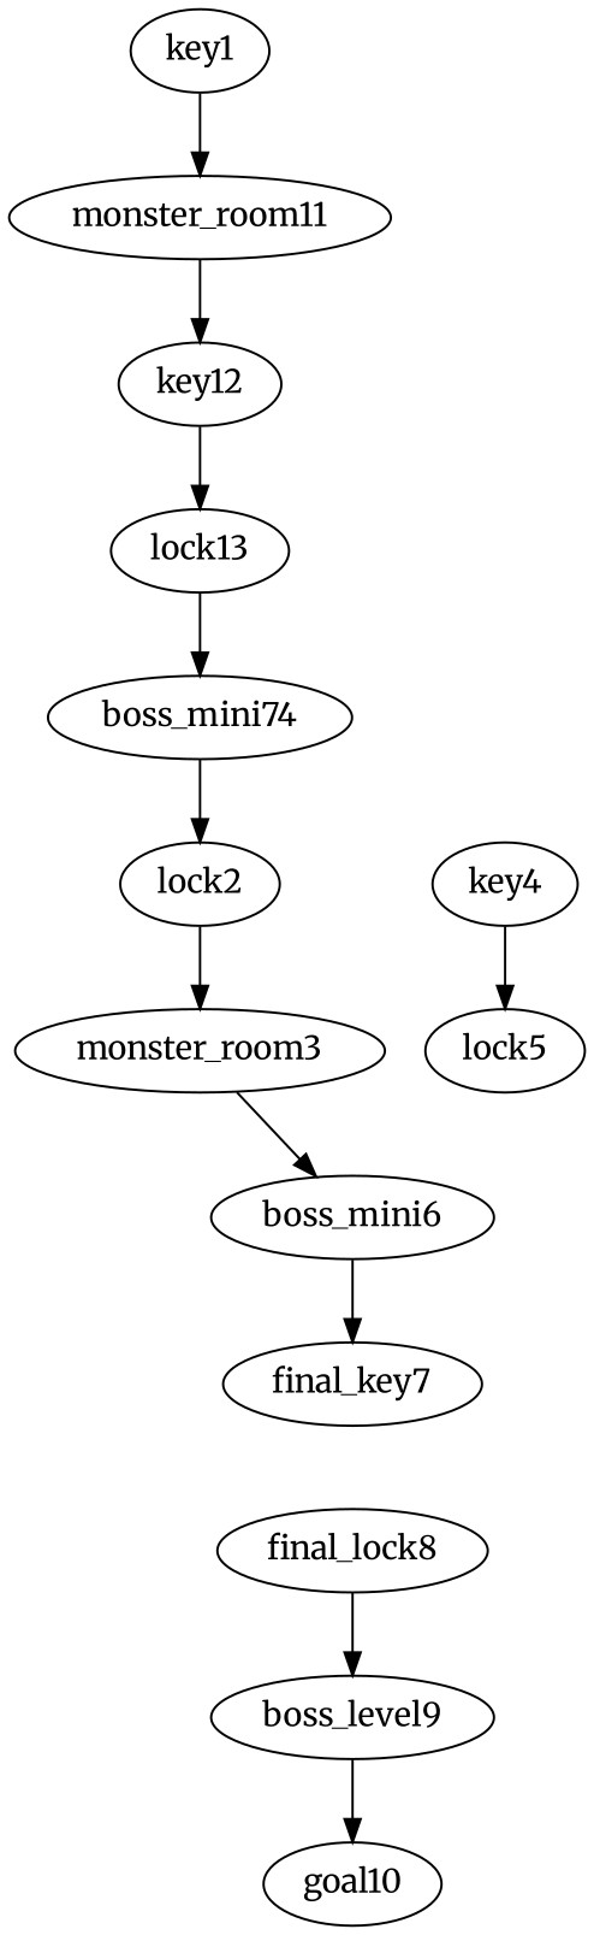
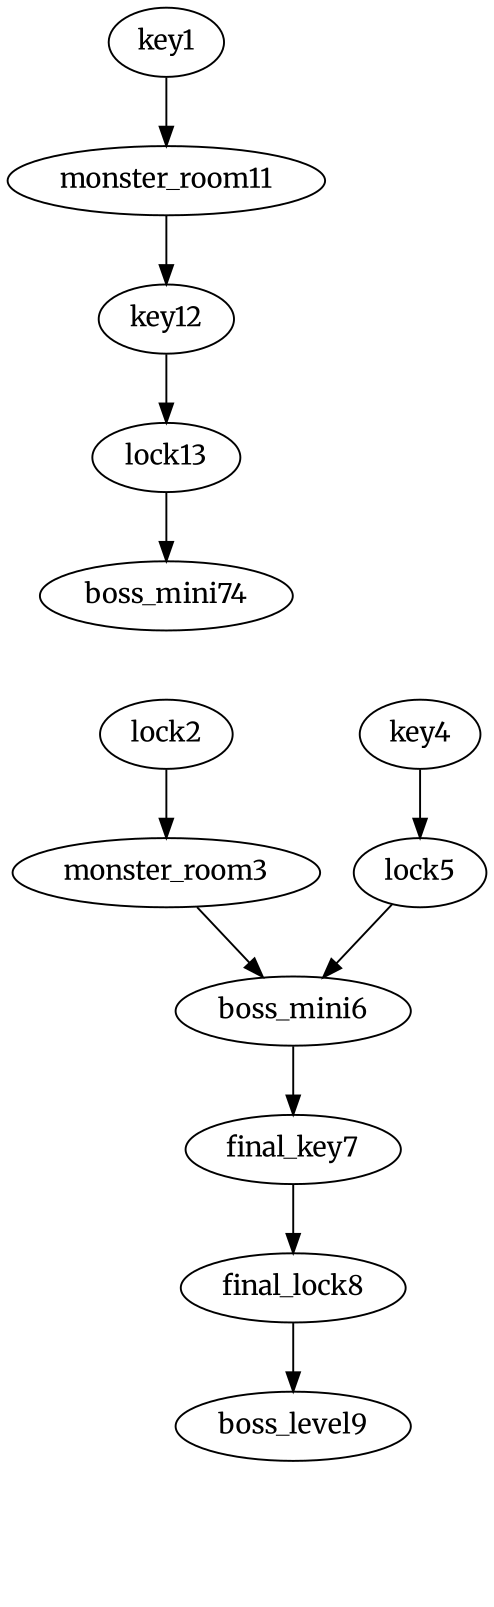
  digraph {
    fontname=Merriweather
    node [fontname=Merriweather]
    edge [fontname=Merriweather]
    key1
    monster_room11
    key12
    lock13
    lock2
    monster_room3
    boss_mini6
    key4
    lock5
    final_key7
    final_lock8
    boss_level9
-   goal10
    n14 [label=boss_mini74]
    key1 -> monster_room11
    monster_room11 -> key12
    key12 -> lock13
    lock13 -> n14
    lock2 -> monster_room3
    monster_room3 -> boss_mini6
    boss_mini6 -> final_key7
    key4 -> lock5
+   lock5 -> boss_mini6
+   final_key7 -> final_lock8
    final_lock8 -> boss_level9
-   boss_level9 -> goal10
-   n14 -> lock2
  }
